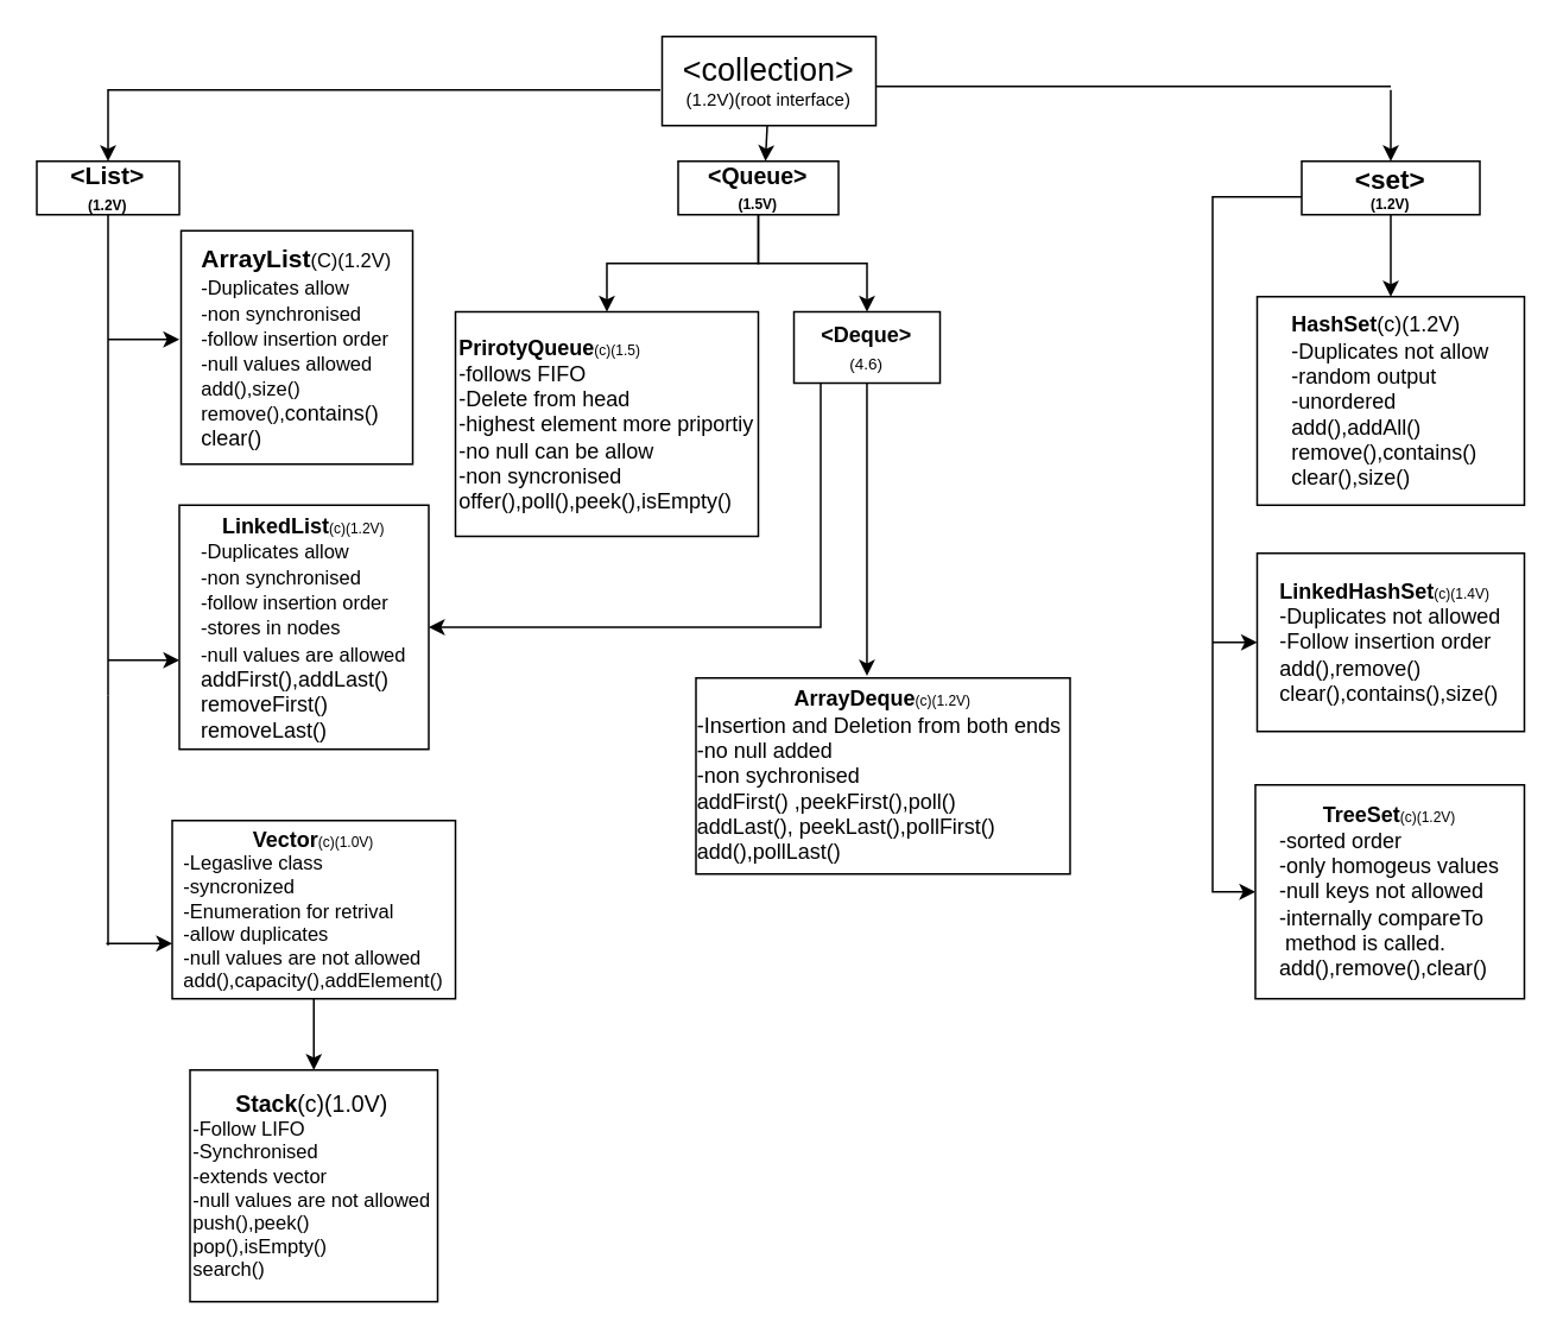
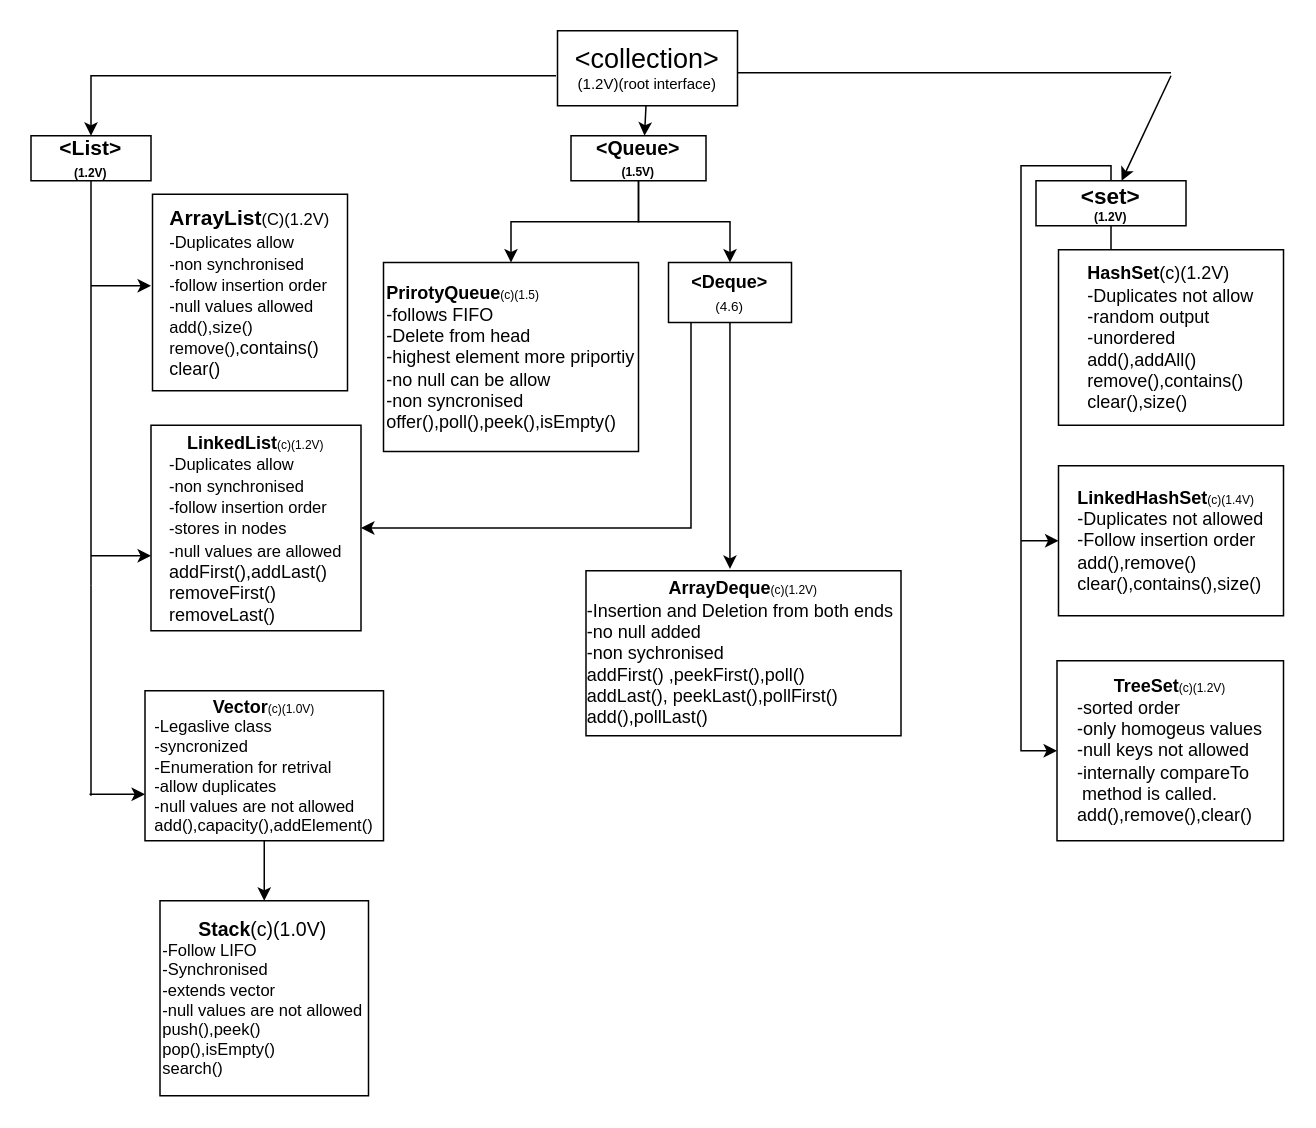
  <mxCell id="0" />
  <mxCell id="1" parent="0" />
  <mxCell id="2" value="&lt;font style=&quot;font-size: 18px;&quot;&gt;&amp;lt;collection&amp;gt;&lt;/font&gt;&lt;div style=&quot;font-size: 7px;&quot;&gt;&lt;font style=&quot;font-size: 10px;&quot;&gt;(1.2V)(root interface)&lt;/font&gt;&lt;/div&gt;" style="rounded=0;whiteSpace=wrap;html=1;" parent="1" vertex="1"><mxGeometry x="371" y="20" width="120" height="50" as="geometry" /></mxCell>
  <mxCell id="3" value="" style="endArrow=classic;html=1;rounded=0;entryX=0.5;entryY=0;entryDx=0;entryDy=0;" parent="1" target="4" edge="1"><mxGeometry width="50" height="50" relative="1" as="geometry"><mxPoint x="370" y="50" as="sourcePoint" /><mxPoint x="140" y="90" as="targetPoint" /><Array as="points"><mxPoint x="60" y="50" /></Array></mxGeometry></mxCell>
  <mxCell id="4" value="&lt;font style=&quot;font-size: 14px;&quot;&gt;&lt;b&gt;&amp;lt;List&amp;gt;&lt;/b&gt;&lt;/font&gt;&lt;div style=&quot;&quot;&gt;&lt;font style=&quot;font-size: 8px;&quot;&gt;&lt;b&gt;(1.2V)&lt;/b&gt;&lt;/font&gt;&lt;/div&gt;" style="rounded=0;whiteSpace=wrap;html=1;" parent="1" vertex="1"><mxGeometry y="90" width="80" height="30" as="geometry" x="20" /></mxCell>
  <mxCell id="5" value="" style="edgeStyle=orthogonalEdgeStyle;rounded=0;orthogonalLoop=1;jettySize=auto;html=1;entryX=0;entryY=0.5;entryDx=0;entryDy=0;" parent="1" source="7" target="17" edge="1"><mxGeometry relative="1" as="geometry"><Array as="points"><mxPoint x="680" y="110" /><mxPoint x="680" y="500" /></Array></mxGeometry></mxCell>
  <mxCell id="6" value="" style="edgeStyle=orthogonalEdgeStyle;rounded=0;orthogonalLoop=1;jettySize=auto;html=1;" parent="1" source="7" target="15" edge="1"><mxGeometry relative="1" as="geometry" /></mxCell>
- <mxCell id="7" value="&lt;font style=&quot;font-size: 15px;&quot;&gt;&lt;b&gt;&amp;lt;set&amp;gt;&lt;/b&gt;&lt;/font&gt;&lt;div style=&quot;font-size: 8px;&quot;&gt;&lt;font style=&quot;font-size: 8px;&quot;&gt;&lt;b&gt;(1.2V)&lt;/b&gt;&lt;/font&gt;&lt;/div&gt;" style="rounded=0;whiteSpace=wrap;html=1;" parent="1" vertex="1"><mxGeometry x="730" y="90" width="100" height="30" as="geometry" /></mxCell>
+ <mxCell id="7" value="&lt;font style=&quot;font-size: 15px;&quot;&gt;&lt;b&gt;&amp;lt;set&amp;gt;&lt;/b&gt;&lt;/font&gt;&lt;div style=&quot;font-size: 8px;&quot;&gt;&lt;font style=&quot;font-size: 8px;&quot;&gt;&lt;b&gt;(1.2V)&lt;/b&gt;&lt;/font&gt;&lt;/div&gt;" style="rounded=0;whiteSpace=wrap;html=1;" parent="1" vertex="1"><mxGeometry x="690" y="120" width="100" height="30" as="geometry" /></mxCell>
  <mxCell id="8" value="" style="endArrow=classic;html=1;rounded=0;exitX=0.5;exitY=1;exitDx=0;exitDy=0;" parent="1" edge="1"><mxGeometry width="50" height="50" relative="1" as="geometry"><mxPoint x="430" y="70" as="sourcePoint" /><mxPoint x="429" y="90" as="targetPoint" /></mxGeometry></mxCell>
  <mxCell id="9" value="" style="endArrow=none;html=1;rounded=0;exitX=1;exitY=0.5;exitDx=0;exitDy=0;" parent="1" edge="1"><mxGeometry width="50" height="50" relative="1" as="geometry"><mxPoint x="491" y="48" as="sourcePoint" /><mxPoint x="780" y="48" as="targetPoint" /></mxGeometry></mxCell>
  <mxCell id="10" value="" style="endArrow=none;html=1;rounded=0;exitX=0.5;exitY=1;exitDx=0;exitDy=0;" parent="1" source="4" edge="1"><mxGeometry width="50" height="50" relative="1" as="geometry"><mxPoint x="400" y="280" as="sourcePoint" /><mxPoint x="60" y="390" as="targetPoint" /></mxGeometry></mxCell>
  <mxCell id="11" value="&lt;font style=&quot;font-size: 14px;&quot;&gt;&lt;b&gt;ArrayList&lt;/b&gt;&lt;/font&gt;&lt;font style=&quot;font-size: 11px;&quot;&gt;(C)(1.2V)&lt;/font&gt;&lt;div&gt;&lt;div style=&quot;text-align: left;&quot;&gt;&lt;span style=&quot;font-size: 11px;&quot;&gt;-Duplicates allow&lt;/span&gt;&lt;/div&gt;&lt;div style=&quot;text-align: left;&quot;&gt;&lt;span style=&quot;font-size: 11px;&quot;&gt;-non synchronised&lt;/span&gt;&lt;/div&gt;&lt;div style=&quot;text-align: left;&quot;&gt;&lt;span style=&quot;font-size: 11px;&quot;&gt;-follow insertion order&lt;/span&gt;&lt;/div&gt;&lt;div style=&quot;text-align: left;&quot;&gt;&lt;span style=&quot;font-size: 11px;&quot;&gt;-null values allowed&lt;/span&gt;&lt;/div&gt;&lt;div style=&quot;text-align: left; font-size: 11px;&quot;&gt;&lt;font style=&quot;font-size: 11px;&quot;&gt;&lt;span style=&quot;background-color: initial;&quot;&gt;&lt;font style=&quot;font-size: 11px;&quot;&gt;add(),size()&lt;/font&gt;&lt;/span&gt;&lt;br&gt;&lt;/font&gt;&lt;/div&gt;&lt;div style=&quot;text-align: left; font-size: 11px;&quot;&gt;&lt;span style=&quot;background-color: initial;&quot;&gt;&lt;font style=&quot;font-size: 11px;&quot;&gt;remove(),&lt;/font&gt;&lt;/span&gt;&lt;span style=&quot;background-color: initial; font-size: 12px;&quot;&gt;contains()&lt;/span&gt;&lt;/div&gt;&lt;div&gt;&lt;div&gt;&lt;div style=&quot;text-align: left;&quot;&gt;clear()&lt;/div&gt;&lt;/div&gt;&lt;/div&gt;&lt;/div&gt;" style="rounded=0;whiteSpace=wrap;html=1;" parent="1" vertex="1"><mxGeometry x="101" y="129" width="130" height="131" as="geometry" /></mxCell>
  <mxCell id="12" value="&lt;b&gt;LinkedList&lt;/b&gt;&lt;font style=&quot;font-size: 8px;&quot;&gt;(c)(1.2V)&lt;/font&gt;&lt;div&gt;&lt;div style=&quot;text-align: left;&quot;&gt;&lt;div&gt;&lt;span style=&quot;font-size: 11px;&quot;&gt;-Duplicates allow&lt;/span&gt;&lt;/div&gt;&lt;div&gt;&lt;span style=&quot;font-size: 11px;&quot;&gt;-non synchronised&lt;/span&gt;&lt;/div&gt;&lt;div&gt;&lt;span style=&quot;font-size: 11px;&quot;&gt;-follow insertion order&lt;/span&gt;&lt;/div&gt;&lt;div&gt;&lt;span style=&quot;font-size: 11px;&quot;&gt;-stores in nodes&lt;/span&gt;&lt;/div&gt;&lt;div&gt;&lt;span style=&quot;font-size: 11px;&quot;&gt;-null values are allowed&lt;/span&gt;&lt;/div&gt;&lt;/div&gt;&lt;div style=&quot;text-align: left;&quot;&gt;&lt;font style=&quot;font-size: 12px;&quot;&gt;addFirst(),&lt;/font&gt;&lt;span style=&quot;background-color: initial;&quot;&gt;addLast()&lt;/span&gt;&lt;/div&gt;&lt;div style=&quot;text-align: left;&quot;&gt;&lt;font style=&quot;font-size: 12px;&quot;&gt;removeFirst()&lt;/font&gt;&lt;/div&gt;&lt;div style=&quot;text-align: left;&quot;&gt;&lt;font style=&quot;font-size: 12px;&quot;&gt;removeLast()&lt;/font&gt;&lt;/div&gt;&lt;/div&gt;" style="rounded=0;whiteSpace=wrap;html=1;" parent="1" vertex="1"><mxGeometry x="100" y="283" width="140" height="137" as="geometry" /></mxCell>
  <mxCell id="13" value="" style="edgeStyle=orthogonalEdgeStyle;rounded=0;orthogonalLoop=1;jettySize=auto;html=1;" parent="1" source="14" target="23" edge="1"><mxGeometry relative="1" as="geometry" /></mxCell>
  <mxCell id="14" value="&lt;b&gt;Vector&lt;/b&gt;&lt;font style=&quot;font-size: 8px;&quot;&gt;(c)(1.0V)&lt;/font&gt;&lt;div style=&quot;text-align: left; font-size: 11px;&quot;&gt;&lt;font style=&quot;font-size: 11px;&quot;&gt;-Legaslive class&lt;/font&gt;&lt;/div&gt;&lt;div style=&quot;text-align: left; font-size: 11px;&quot;&gt;&lt;font style=&quot;font-size: 11px;&quot;&gt;-syncronized&lt;/font&gt;&lt;/div&gt;&lt;div style=&quot;text-align: left; font-size: 11px;&quot;&gt;&lt;font style=&quot;font-size: 11px;&quot;&gt;-Enumeration for retrival&lt;/font&gt;&lt;/div&gt;&lt;div style=&quot;text-align: left; font-size: 11px;&quot;&gt;&lt;font style=&quot;font-size: 11px;&quot;&gt;-allow duplicates&lt;/font&gt;&lt;/div&gt;&lt;div style=&quot;text-align: left; font-size: 11px;&quot;&gt;&lt;font style=&quot;font-size: 11px;&quot;&gt;-null values are not allowed&lt;/font&gt;&lt;/div&gt;&lt;div style=&quot;text-align: left; font-size: 11px;&quot;&gt;&lt;font style=&quot;font-size: 11px;&quot;&gt;add(),capacity(),&lt;/font&gt;&lt;span style=&quot;background-color: initial;&quot;&gt;addElement()&lt;/span&gt;&lt;/div&gt;" style="rounded=0;whiteSpace=wrap;html=1;" parent="1" vertex="1"><mxGeometry x="96" y="460" width="159" height="100" as="geometry" /></mxCell>
  <mxCell id="15" value="&lt;div style=&quot;text-align: left;&quot;&gt;&lt;b style=&quot;background-color: initial;&quot;&gt;HashSet&lt;/b&gt;&lt;font style=&quot;background-color: initial;&quot;&gt;(c)(1.2V)&lt;/font&gt;&lt;/div&gt;&lt;div style=&quot;text-align: left;&quot;&gt;&lt;font style=&quot;background-color: initial;&quot;&gt;-Duplicates not allow&lt;/font&gt;&lt;/div&gt;&lt;div style=&quot;text-align: left;&quot;&gt;&lt;font style=&quot;background-color: initial;&quot;&gt;-random output&lt;/font&gt;&lt;/div&gt;&lt;div style=&quot;text-align: left;&quot;&gt;&lt;font style=&quot;background-color: initial;&quot;&gt;-unordered&lt;/font&gt;&lt;/div&gt;&lt;div style=&quot;text-align: left;&quot;&gt;&lt;font style=&quot;font-size: 12px;&quot;&gt;add(),addAll()&lt;/font&gt;&lt;/div&gt;&lt;div style=&quot;text-align: left;&quot;&gt;&lt;font style=&quot;font-size: 12px;&quot;&gt;remove(),contains()&lt;/font&gt;&lt;/div&gt;&lt;div style=&quot;text-align: left;&quot;&gt;&lt;font style=&quot;font-size: 12px;&quot;&gt;clear(),size()&lt;/font&gt;&lt;/div&gt;" style="rounded=0;whiteSpace=wrap;html=1;" parent="1" vertex="1"><mxGeometry x="705" y="166" width="150" height="117" as="geometry" /></mxCell>
  <mxCell id="16" value="&lt;div style=&quot;text-align: left;&quot;&gt;&lt;b style=&quot;background-color: initial;&quot;&gt;LinkedHashSet&lt;/b&gt;&lt;font style=&quot;background-color: initial; font-size: 8px;&quot;&gt;(c)(1.4V)&lt;/font&gt;&lt;/div&gt;&lt;div style=&quot;text-align: left;&quot;&gt;&lt;font style=&quot;background-color: initial; font-size: 12px;&quot;&gt;-Duplicates not allowed&lt;/font&gt;&lt;/div&gt;&lt;div style=&quot;text-align: left;&quot;&gt;&lt;font style=&quot;background-color: initial; font-size: 12px;&quot;&gt;-Follow insertion order&lt;/font&gt;&lt;/div&gt;&lt;div style=&quot;text-align: left;&quot;&gt;&lt;font style=&quot;background-color: initial; font-size: 8px;&quot;&gt;&lt;div style=&quot;font-size: 12px;&quot;&gt;add(),&lt;span style=&quot;background-color: initial;&quot;&gt;remove()&lt;/span&gt;&lt;/div&gt;&lt;div style=&quot;font-size: 12px;&quot;&gt;clear(),contains(),size()&lt;/div&gt;&lt;/font&gt;&lt;/div&gt;" style="rounded=0;whiteSpace=wrap;html=1;" parent="1" vertex="1"><mxGeometry x="705" y="310" width="150" height="100" as="geometry" /></mxCell>
  <mxCell id="17" value="&lt;b&gt;TreeSet&lt;/b&gt;&lt;font style=&quot;font-size: 8px;&quot;&gt;(c)(1.2V)&lt;/font&gt;&lt;div&gt;&lt;div style=&quot;text-align: left;&quot;&gt;&lt;font style=&quot;font-size: 12px;&quot;&gt;-sorted order&lt;/font&gt;&lt;/div&gt;&lt;div style=&quot;text-align: left;&quot;&gt;&lt;font style=&quot;font-size: 12px;&quot;&gt;-only homogeus values&lt;/font&gt;&lt;/div&gt;&lt;div style=&quot;text-align: left;&quot;&gt;&lt;font style=&quot;font-size: 12px;&quot;&gt;-null keys not allowed&lt;/font&gt;&lt;/div&gt;&lt;div style=&quot;text-align: left;&quot;&gt;&lt;font style=&quot;font-size: 12px;&quot;&gt;-internally compareTo&amp;nbsp;&lt;/font&gt;&lt;/div&gt;&lt;div style=&quot;text-align: left;&quot;&gt;&lt;font style=&quot;font-size: 12px;&quot;&gt;&amp;nbsp;method is called.&lt;/font&gt;&lt;/div&gt;&lt;div style=&quot;&quot;&gt;&lt;div style=&quot;text-align: left;&quot;&gt;add(),&lt;span style=&quot;background-color: initial;&quot;&gt;remove(),&lt;/span&gt;&lt;span style=&quot;background-color: initial;&quot;&gt;clear()&lt;/span&gt;&lt;/div&gt;&lt;/div&gt;&lt;/div&gt;" style="rounded=0;whiteSpace=wrap;html=1;" parent="1" vertex="1"><mxGeometry x="704" y="440" width="151" height="120" as="geometry" /></mxCell>
  <mxCell id="18" value="&lt;div style=&quot;text-align: left;&quot;&gt;&lt;b style=&quot;background-color: initial;&quot;&gt;PrirotyQueue&lt;/b&gt;&lt;font style=&quot;background-color: initial; font-size: 8px;&quot;&gt;(c)(1.5)&lt;/font&gt;&lt;/div&gt;&lt;div style=&quot;text-align: left;&quot;&gt;-follows FIFO&lt;/div&gt;&lt;div style=&quot;text-align: left;&quot;&gt;-Delete from head&lt;/div&gt;&lt;div style=&quot;text-align: left;&quot;&gt;-highest element more priportiy&lt;/div&gt;&lt;div style=&quot;text-align: left;&quot;&gt;-no null can be allow&lt;/div&gt;&lt;div style=&quot;text-align: left;&quot;&gt;-non syncronised&lt;/div&gt;&lt;div style=&quot;text-align: left;&quot;&gt;&lt;font style=&quot;font-size: 12px;&quot;&gt;offer(),&lt;/font&gt;&lt;span style=&quot;background-color: initial;&quot;&gt;poll(),&lt;/span&gt;&lt;span style=&quot;background-color: initial;&quot;&gt;peek(),&lt;/span&gt;&lt;span style=&quot;background-color: initial;&quot;&gt;isEmpty()&lt;/span&gt;&lt;/div&gt;" style="rounded=0;whiteSpace=wrap;html=1;" parent="1" vertex="1"><mxGeometry x="255" y="174.5" width="170" height="126" as="geometry" /></mxCell>
  <mxCell id="19" value="" style="edgeStyle=orthogonalEdgeStyle;rounded=0;orthogonalLoop=1;jettySize=auto;html=1;entryX=1;entryY=0.5;entryDx=0;entryDy=0;" parent="1" source="21" target="12" edge="1"><mxGeometry relative="1" as="geometry"><Array as="points"><mxPoint x="460" y="352" /></Array></mxGeometry></mxCell>
  <mxCell id="20" value="" style="edgeStyle=orthogonalEdgeStyle;rounded=0;orthogonalLoop=1;jettySize=auto;html=1;entryX=0.457;entryY=-0.011;entryDx=0;entryDy=0;entryPerimeter=0;" parent="1" source="21" target="22" edge="1"><mxGeometry relative="1" as="geometry"><mxPoint x="501" y="390" as="targetPoint" /></mxGeometry></mxCell>
  <mxCell id="21" value="&lt;b&gt;&amp;lt;Deque&amp;gt;&lt;/b&gt;&lt;div&gt;&lt;font style=&quot;font-size: 9px;&quot;&gt;(4.6)&lt;/font&gt;&lt;/div&gt;" style="rounded=0;whiteSpace=wrap;html=1;" parent="1" vertex="1"><mxGeometry x="445" y="174.5" width="82" height="40" as="geometry" /></mxCell>
  <mxCell id="22" value="&lt;b&gt;ArrayDeque&lt;/b&gt;&lt;font style=&quot;font-size: 8px;&quot;&gt;(c)(1.2V)&lt;/font&gt;&lt;div&gt;&lt;div style=&quot;text-align: left;&quot;&gt;&lt;font style=&quot;font-size: 12px;&quot;&gt;-Insertion and Deletion from both ends&lt;/font&gt;&lt;/div&gt;&lt;div style=&quot;text-align: left;&quot;&gt;&lt;font style=&quot;font-size: 12px;&quot;&gt;-no null added&lt;/font&gt;&lt;/div&gt;&lt;div style=&quot;text-align: left;&quot;&gt;&lt;font style=&quot;font-size: 12px;&quot;&gt;-non sychronised&lt;/font&gt;&lt;/div&gt;&lt;div style=&quot;text-align: left;&quot;&gt;&lt;font style=&quot;font-size: 12px;&quot;&gt;addFirst() ,peekFirst(),poll() &lt;/font&gt;&lt;font style=&quot;background-color: initial;&quot;&gt;addLast(),&amp;nbsp;&lt;/font&gt;&lt;span style=&quot;background-color: initial;&quot;&gt;peekLast(),&lt;/span&gt;&lt;span style=&quot;background-color: initial;&quot;&gt;pollFirst() add(),&lt;/span&gt;&lt;span style=&quot;background-color: initial;&quot;&gt;pollLast()&amp;nbsp; &amp;nbsp; &amp;nbsp;&lt;/span&gt;&lt;/div&gt;&lt;/div&gt;" style="rounded=0;whiteSpace=wrap;html=1;" parent="1" vertex="1"><mxGeometry x="390" y="380" width="210" height="110" as="geometry" /></mxCell>
  <mxCell id="23" value="&lt;div style=&quot;text-align: center;&quot;&gt;&lt;b style=&quot;font-size: 13px; background-color: initial;&quot;&gt;Stack&lt;/b&gt;&lt;span style=&quot;font-size: 13px; background-color: initial;&quot;&gt;(c)(1.0V)&lt;/span&gt;&lt;/div&gt;&lt;div style=&quot;font-size: 11px;&quot;&gt;&lt;font style=&quot;font-size: 11px;&quot;&gt;-Follow LIFO&lt;/font&gt;&lt;/div&gt;&lt;div style=&quot;font-size: 11px;&quot;&gt;&lt;font style=&quot;font-size: 11px;&quot;&gt;-Synchronised&lt;/font&gt;&lt;/div&gt;&lt;div style=&quot;font-size: 11px;&quot;&gt;&lt;font style=&quot;font-size: 11px;&quot;&gt;-extends vector&lt;/font&gt;&lt;/div&gt;&lt;div style=&quot;font-size: 11px;&quot;&gt;&lt;font style=&quot;font-size: 11px;&quot;&gt;-null values are not allowed&lt;br&gt;&lt;/font&gt;&lt;/div&gt;&lt;div style=&quot;font-size: 11px;&quot;&gt;&lt;font style=&quot;font-size: 11px;&quot;&gt;&lt;span style=&quot;background-color: initial;&quot;&gt;push(),&lt;/span&gt;peek()&lt;br&gt;&lt;span style=&quot;background-color: initial;&quot;&gt;pop(),&lt;/span&gt;isEmpty()&lt;br&gt;&lt;span style=&quot;background-color: initial;&quot;&gt;search()&lt;/span&gt;&lt;/font&gt;&lt;/div&gt;" style="rounded=0;whiteSpace=wrap;html=1;align=left;" parent="1" vertex="1"><mxGeometry x="106" y="600" width="139" height="130" as="geometry" /></mxCell>
  <mxCell id="24" value="" style="endArrow=classic;html=1;rounded=0;" parent="1" edge="1"><mxGeometry width="50" height="50" relative="1" as="geometry"><mxPoint x="60" y="190" as="sourcePoint" /><mxPoint x="100" y="190" as="targetPoint" /></mxGeometry></mxCell>
  <mxCell id="25" value="" style="endArrow=none;html=1;rounded=0;" parent="1" edge="1"><mxGeometry width="50" height="50" relative="1" as="geometry"><mxPoint x="60" y="390" as="sourcePoint" /><mxPoint x="60" y="530" as="targetPoint" /></mxGeometry></mxCell>
  <mxCell id="26" value="" style="endArrow=classic;html=1;rounded=0;entryX=0;entryY=0.635;entryDx=0;entryDy=0;entryPerimeter=0;" parent="1" target="12" edge="1"><mxGeometry width="50" height="50" relative="1" as="geometry"><mxPoint x="60" y="370" as="sourcePoint" /><mxPoint x="360" y="330" as="targetPoint" /></mxGeometry></mxCell>
  <mxCell id="27" value="" style="endArrow=classic;html=1;rounded=0;" parent="1" edge="1"><mxGeometry width="50" height="50" relative="1" as="geometry"><mxPoint x="59" y="529" as="sourcePoint" /><mxPoint x="96" y="529" as="targetPoint" /></mxGeometry></mxCell>
  <mxCell id="28" value="" style="edgeStyle=orthogonalEdgeStyle;rounded=0;orthogonalLoop=1;jettySize=auto;html=1;" parent="1" source="30" target="21" edge="1"><mxGeometry relative="1" as="geometry" /></mxCell>
  <mxCell id="29" value="" style="edgeStyle=orthogonalEdgeStyle;rounded=0;orthogonalLoop=1;jettySize=auto;html=1;entryX=0.5;entryY=0;entryDx=0;entryDy=0;" parent="1" source="30" target="18" edge="1"><mxGeometry relative="1" as="geometry" /></mxCell>
  <mxCell id="30" value="&lt;font style=&quot;font-size: 13px;&quot;&gt;&lt;b&gt;&amp;lt;Queue&amp;gt;&lt;/b&gt;&lt;/font&gt;&lt;div&gt;&lt;font style=&quot;font-size: 8px;&quot;&gt;&lt;b&gt;(1.5V)&lt;/b&gt;&lt;/font&gt;&lt;/div&gt;" style="rounded=0;whiteSpace=wrap;html=1;" parent="1" vertex="1"><mxGeometry x="380" y="90" width="90" height="30" as="geometry" /></mxCell>
  <mxCell id="31" value="" style="endArrow=classic;html=1;rounded=0;" parent="1" target="7" edge="1"><mxGeometry width="50" height="50" relative="1" as="geometry"><mxPoint x="780" y="50" as="sourcePoint" /><mxPoint x="430" y="200" as="targetPoint" /></mxGeometry></mxCell>
  <mxCell id="32" value="" style="endArrow=classic;html=1;rounded=0;entryX=0;entryY=0.5;entryDx=0;entryDy=0;" parent="1" target="16" edge="1"><mxGeometry width="50" height="50" relative="1" as="geometry"><mxPoint x="680" y="360" as="sourcePoint" /><mxPoint x="430" y="270" as="targetPoint" /><Array as="points"><mxPoint x="690" y="360" /></Array></mxGeometry></mxCell>
